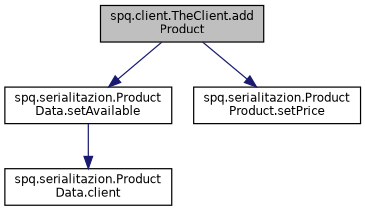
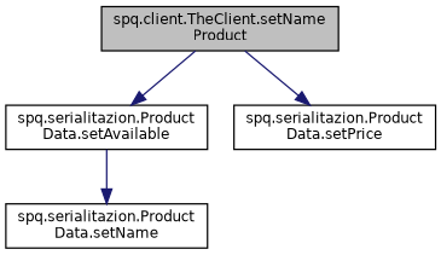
  digraph {
    rankdir=TB
    node [color=black fillcolor=white fontname=Helvetica fontsize=10 shape=record style=filled]
    edge [color=midnightblue fontname=Helvetica fontsize=10 labelfontname=Helvetica labelfontsize=10 style=solid]
-   n1 [fillcolor=grey75 fontcolor=black height=0.2 label="spq.client.TheClient.add\lProduct" width=0.4]
+   n1 [fillcolor=grey75 fontcolor=black height=0.2 label="spq.client.TheClient.setName\lProduct" width=0.4]
    n2 [height=0.2 label="spq.serialitazion.Product\lData.setAvailable" width=0.4]
-   n3 [height=0.2 label="spq.serialitazion.Product\lProduct.setPrice" width=0.4]
-   n4 [height=0.2 label="spq.serialitazion.Product\lData.client" width=0.4]
+   n3 [height=0.2 label="spq.serialitazion.Product\lData.setPrice" width=0.4]
+   n4 [height=0.2 label="spq.serialitazion.Product\lData.setName" width=0.4]
    n1 -> n2
    n1 -> n3
    n2 -> n4
  }
